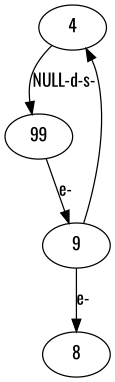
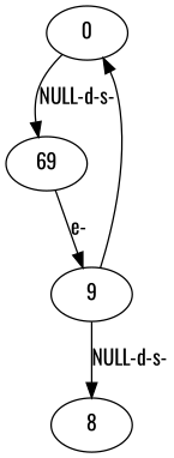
  digraph {
    fontname=Oswald
    node [fontname=Oswald]
    edge [fontname=Oswald]
-   0 [height=0.5 width=0.75 label=4]
-   69 [height=0.5 width=0.75 label=99]
+   0 [height=0.5 width=0.75]
+   69 [height=0.5 width=0.75]
    9 [height=0.5 width=0.75]
    8 [height=0.5 width=0.75]
    0 -> 69 [label="NULL-d-s-"]
    69 -> 9 [label="e-"]
    9 -> 0
-   9 -> 8 [label="e-"]
+   9 -> 8 [label="NULL-d-s-"]
  }
